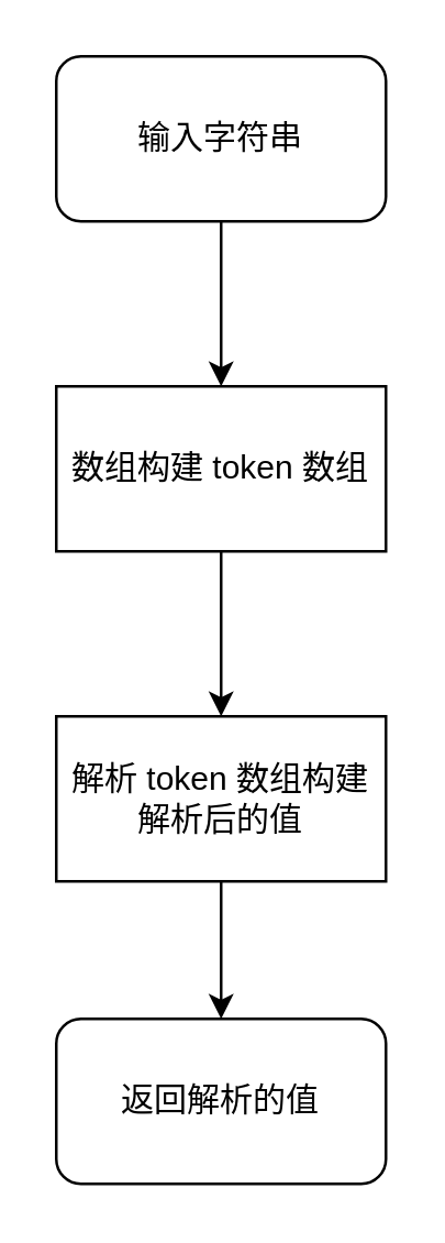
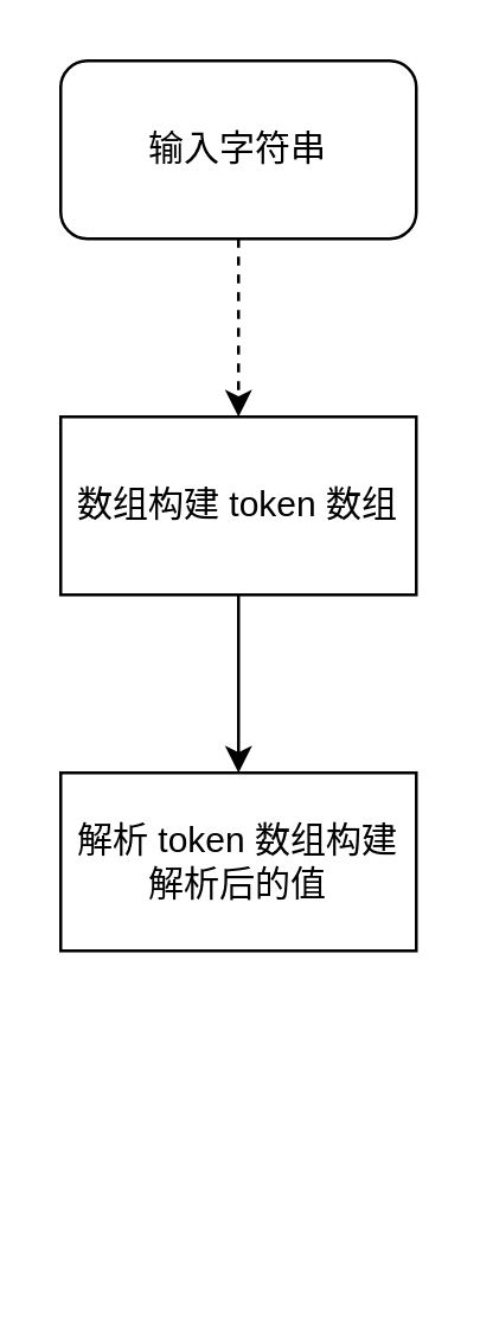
  <mxCell id="0" />
  <mxCell id="1" parent="0" />
- <mxCell id="2" style="edgeStyle=orthogonalEdgeStyle;rounded=0;orthogonalLoop=1;jettySize=auto;html=1;exitX=0.5;exitY=1;exitDx=0;exitDy=0;" edge="1" parent="1" source="3" target="5"><mxGeometry relative="1" as="geometry" /></mxCell>
+ <mxCell id="2" style="edgeStyle=orthogonalEdgeStyle;rounded=0;orthogonalLoop=1;jettySize=auto;html=1;exitX=0.5;exitY=1;exitDx=0;exitDy=0;dashed=1;" edge="1" parent="1" source="3" target="5"><mxGeometry relative="1" as="geometry" /></mxCell>
  <mxCell id="3" value="输入字符串" style="rounded=1;whiteSpace=wrap;html=1;" vertex="1" parent="1"><mxGeometry x="20" y="20" width="120" height="60" as="geometry" /></mxCell>
  <mxCell id="4" style="edgeStyle=orthogonalEdgeStyle;rounded=0;orthogonalLoop=1;jettySize=auto;html=1;exitX=0.5;exitY=1;exitDx=0;exitDy=0;" edge="1" parent="1" source="5" target="7"><mxGeometry relative="1" as="geometry" /></mxCell>
  <mxCell id="5" value="数组构建 token 数组" style="rounded=0;whiteSpace=wrap;html=1;" vertex="1" parent="1"><mxGeometry x="20" y="140" width="120" height="60" as="geometry" /></mxCell>
- <mxCell id="6" style="edgeStyle=orthogonalEdgeStyle;rounded=0;orthogonalLoop=1;jettySize=auto;html=1;exitX=0.5;exitY=1;exitDx=0;exitDy=0;" edge="1" parent="1" source="7" target="8"><mxGeometry relative="1" as="geometry" /></mxCell>
  <mxCell id="7" value="解析 token 数组构建 解析后的值" style="rounded=0;whiteSpace=wrap;html=1;" vertex="1" parent="1"><mxGeometry x="20" y="260" width="120" height="60" as="geometry" /></mxCell>
- <mxCell id="8" value="返回解析的值" style="rounded=1;whiteSpace=wrap;html=1;" vertex="1" parent="1"><mxGeometry x="20" y="370" width="120" height="60" as="geometry" /></mxCell>
